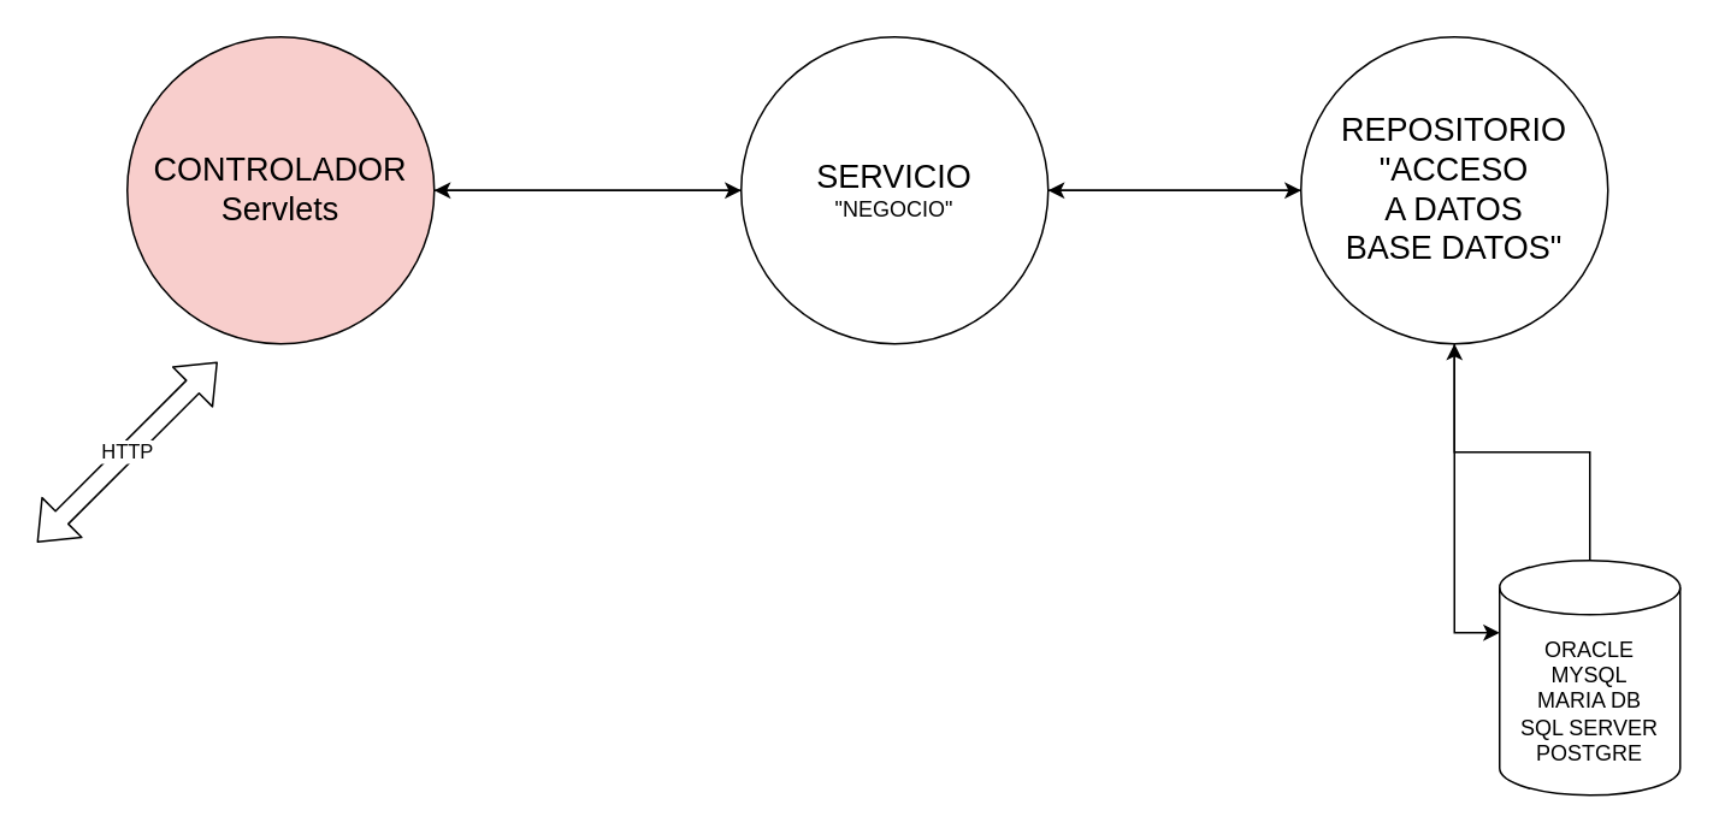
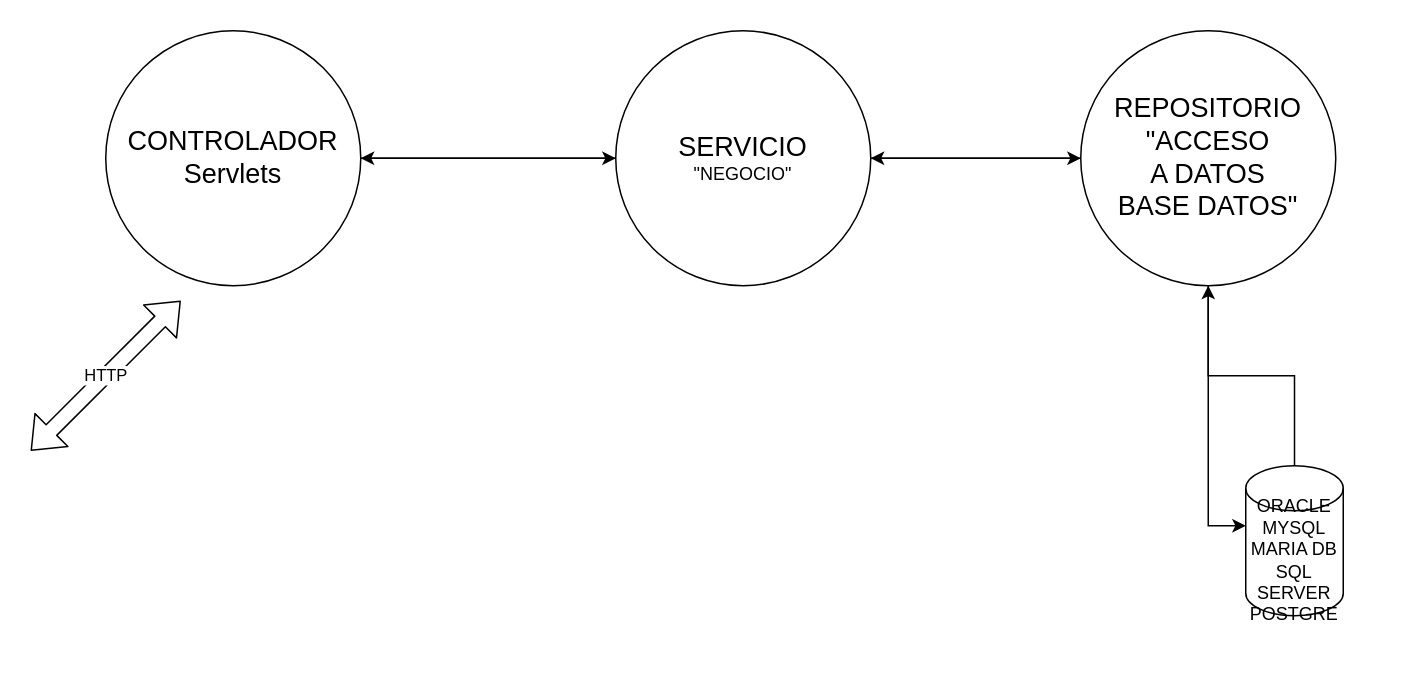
  <mxCell id="0" />
  <mxCell id="1" parent="0" />
  <mxCell id="2" style="edgeStyle=orthogonalEdgeStyle;rounded=0;orthogonalLoop=1;jettySize=auto;html=1;entryX=0;entryY=0.5;entryDx=0;entryDy=0;" edge="1" parent="1" source="3" target="7"><mxGeometry relative="1" as="geometry" /></mxCell>
- <mxCell id="3" value="&lt;font style=&quot;font-size: 18px&quot;&gt;CONTROLADOR&lt;br&gt;Servlets&lt;/font&gt;" style="ellipse;whiteSpace=wrap;html=1;aspect=fixed;fillColor=#f8cecc;" vertex="1" parent="1"><mxGeometry x="70" y="20" width="170" height="170" as="geometry" /></mxCell>
+ <mxCell id="3" value="&lt;font style=&quot;font-size: 18px&quot;&gt;CONTROLADOR&lt;br&gt;Servlets&lt;/font&gt;" style="ellipse;whiteSpace=wrap;html=1;aspect=fixed;" vertex="1" parent="1"><mxGeometry x="70" y="20" width="170" height="170" as="geometry" /></mxCell>
  <mxCell id="4" value="HTTP" style="shape=flexArrow;endArrow=classic;startArrow=classic;html=1;" edge="1" parent="1"><mxGeometry width="100" height="100" relative="1" as="geometry"><mxPoint x="20" y="300" as="sourcePoint" /><mxPoint x="120" y="200" as="targetPoint" /></mxGeometry></mxCell>
  <mxCell id="5" style="edgeStyle=orthogonalEdgeStyle;rounded=0;orthogonalLoop=1;jettySize=auto;html=1;" edge="1" parent="1" source="7" target="3"><mxGeometry relative="1" as="geometry" /></mxCell>
  <mxCell id="6" style="edgeStyle=orthogonalEdgeStyle;rounded=0;orthogonalLoop=1;jettySize=auto;html=1;entryX=0;entryY=0.5;entryDx=0;entryDy=0;" edge="1" parent="1" source="7" target="10"><mxGeometry relative="1" as="geometry" /></mxCell>
  <mxCell id="7" value="&lt;span style=&quot;font-size: 18px&quot;&gt;SERVICIO&lt;br&gt;&lt;/span&gt;&quot;NEGOCIO&quot;" style="ellipse;whiteSpace=wrap;html=1;aspect=fixed;" vertex="1" parent="1"><mxGeometry x="410" y="20" width="170" height="170" as="geometry" /></mxCell>
  <mxCell id="8" style="edgeStyle=orthogonalEdgeStyle;rounded=0;orthogonalLoop=1;jettySize=auto;html=1;entryX=0;entryY=0;entryDx=0;entryDy=40;entryPerimeter=0;" edge="1" parent="1" source="10" target="12"><mxGeometry relative="1" as="geometry" /></mxCell>
  <mxCell id="9" style="edgeStyle=orthogonalEdgeStyle;rounded=0;orthogonalLoop=1;jettySize=auto;html=1;entryX=1;entryY=0.5;entryDx=0;entryDy=0;" edge="1" parent="1" source="10" target="7"><mxGeometry relative="1" as="geometry" /></mxCell>
  <mxCell id="10" value="&lt;span style=&quot;font-size: 18px&quot;&gt;REPOSITORIO&lt;br&gt;&quot;ACCESO&lt;br&gt;A DATOS&lt;br&gt;BASE DATOS&quot;&lt;br&gt;&lt;/span&gt;" style="ellipse;whiteSpace=wrap;html=1;aspect=fixed;" vertex="1" parent="1"><mxGeometry x="720" y="20" width="170" height="170" as="geometry" /></mxCell>
  <mxCell id="11" style="edgeStyle=orthogonalEdgeStyle;rounded=0;orthogonalLoop=1;jettySize=auto;html=1;" edge="1" parent="1" source="12" target="10"><mxGeometry relative="1" as="geometry" /></mxCell>
- <mxCell id="12" value="ORACLE&lt;br&gt;MYSQL&lt;br&gt;MARIA DB&lt;br&gt;SQL SERVER&lt;br&gt;POSTGRE" style="shape=cylinder3;whiteSpace=wrap;html=1;boundedLbl=1;backgroundOutline=1;size=15;" vertex="1" parent="1"><mxGeometry x="830" y="310" width="100" height="130" as="geometry" /></mxCell>
+ <mxCell id="12" value="ORACLE&lt;br&gt;MYSQL&lt;br&gt;MARIA DB&lt;br&gt;SQL SERVER&lt;br&gt;POSTGRE" style="shape=cylinder3;whiteSpace=wrap;html=1;boundedLbl=1;backgroundOutline=1;size=15;" vertex="1" parent="1"><mxGeometry x="830" y="310" width="65" height="100" as="geometry" /></mxCell>
